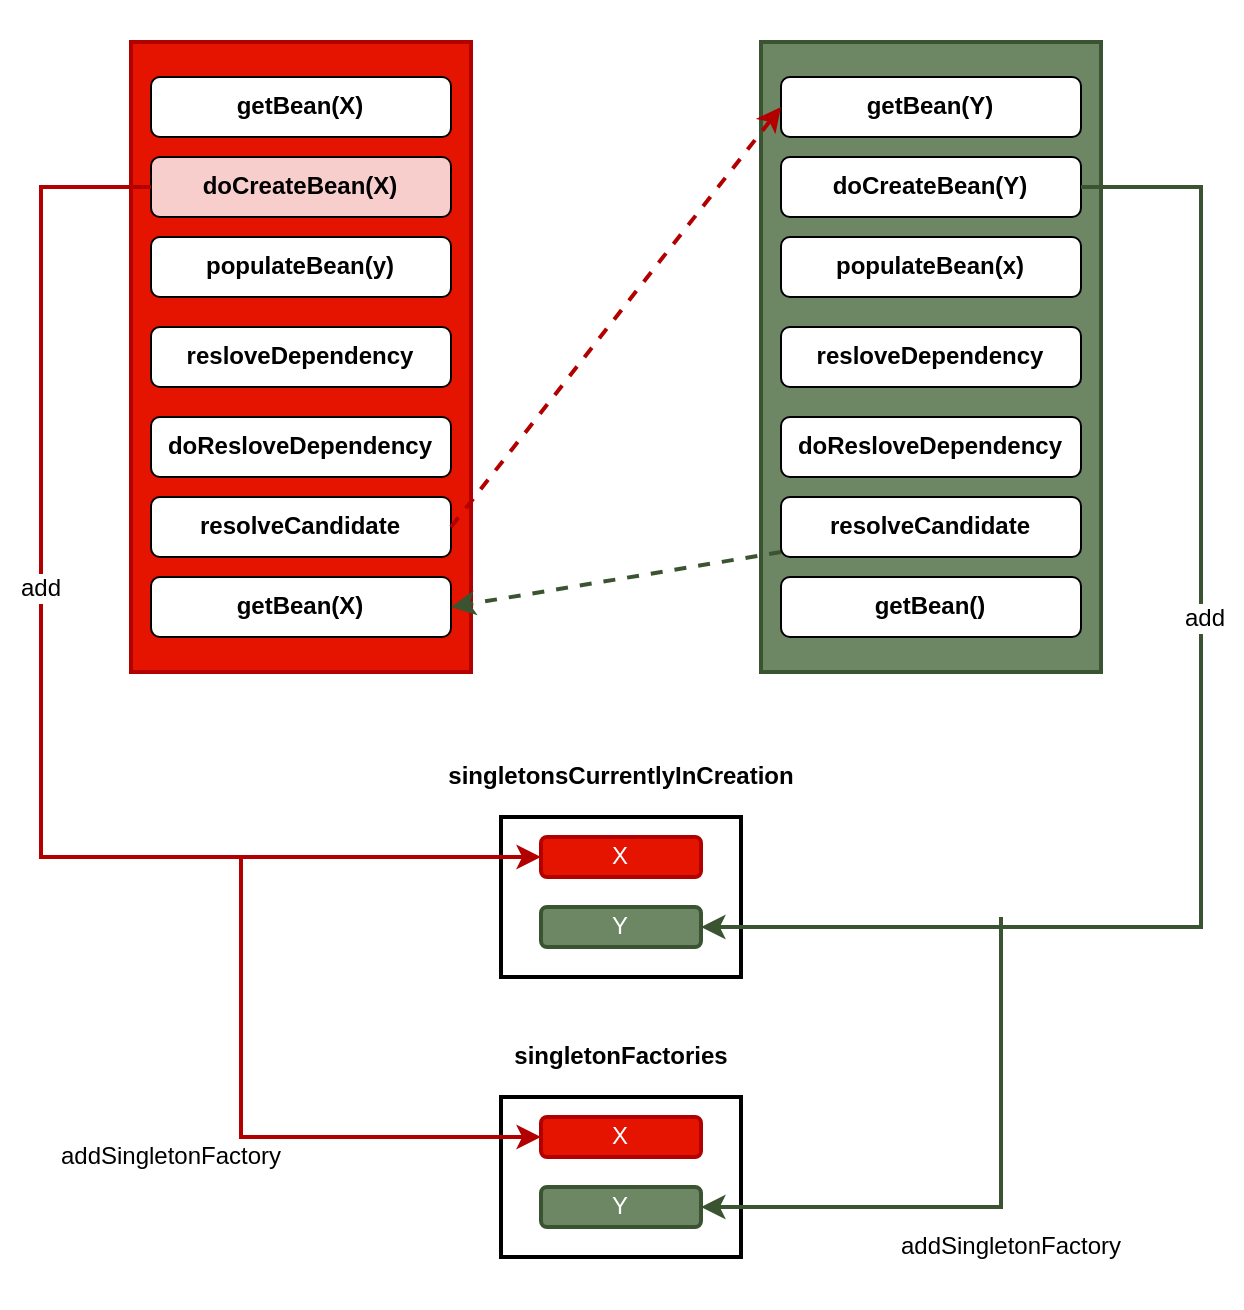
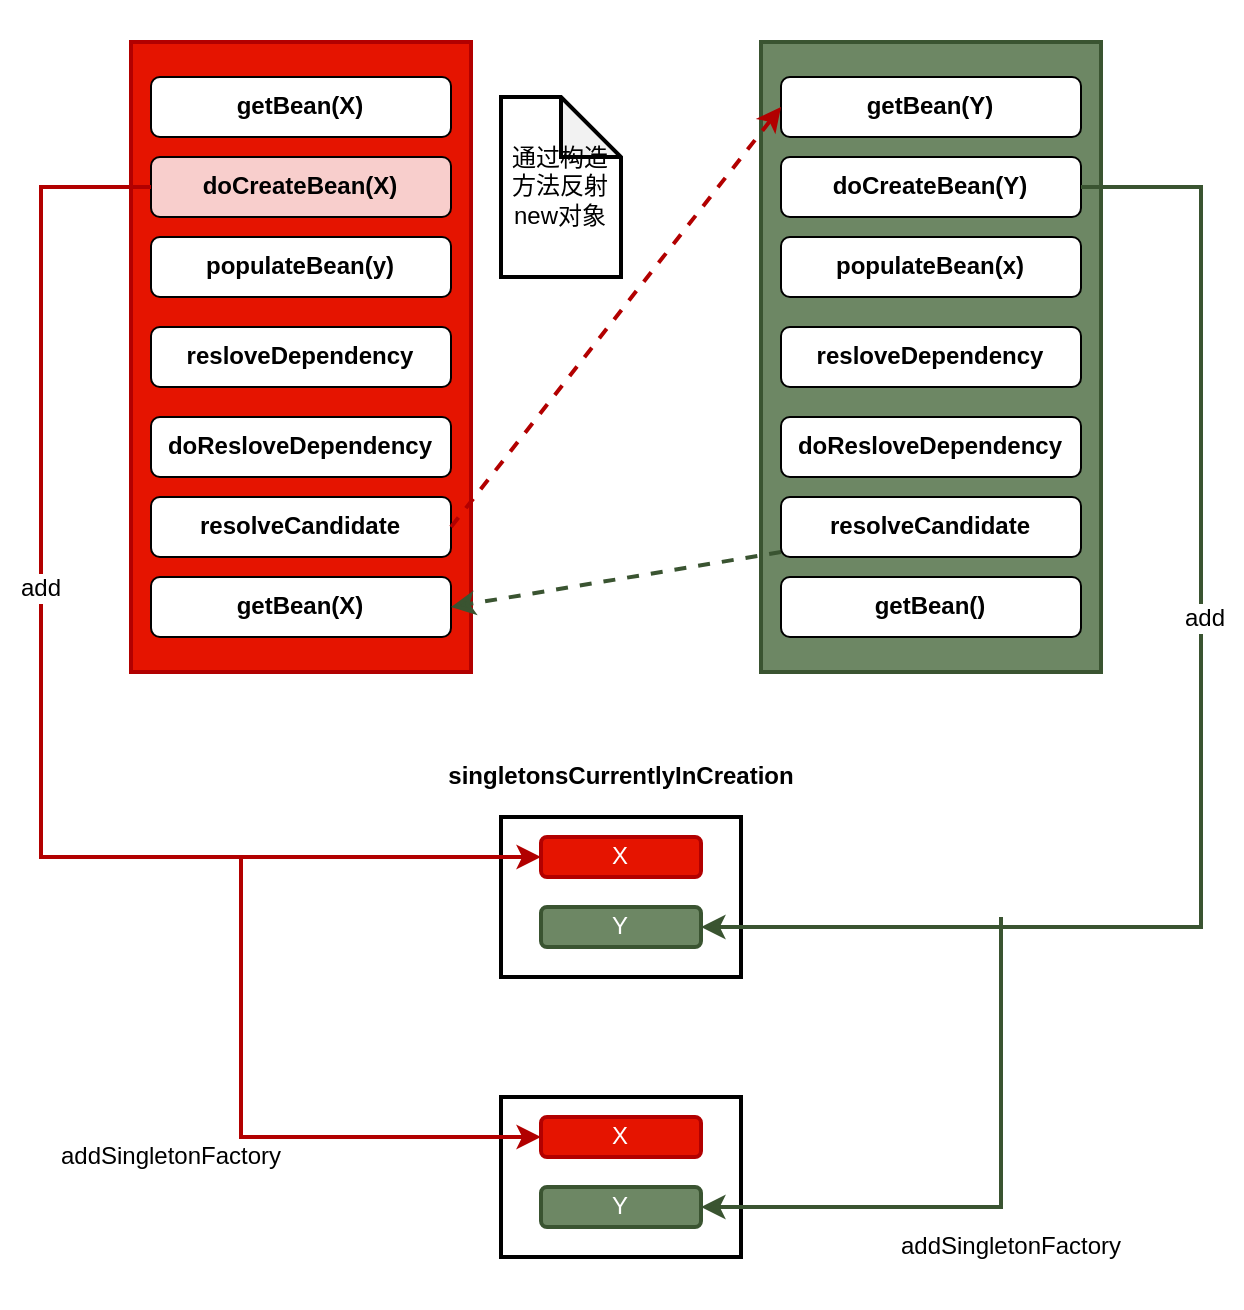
  <mxCell id="0" />
  <mxCell id="1" parent="0" />
  <mxCell id="2" value="" style="rounded=0;whiteSpace=wrap;html=1;fontSize=12;strokeWidth=2;fillColor=#e51400;strokeColor=#B20000;fontColor=#ffffff;" vertex="1" parent="1"><mxGeometry x="65" y="20.5" width="170" height="315" as="geometry" /></mxCell>
  <mxCell id="3" value="getBean(X)" style="rounded=1;whiteSpace=wrap;html=1;fontSize=12;fontStyle=1" vertex="1" parent="1"><mxGeometry x="75" y="38" width="150" height="30" as="geometry" /></mxCell>
  <mxCell id="4" value="doCreateBean(X)" style="rounded=1;whiteSpace=wrap;html=1;fontSize=12;fontStyle=1;fillColor=#f8cecc;" vertex="1" parent="1"><mxGeometry x="75" y="78" width="150" height="30" as="geometry" /></mxCell>
  <mxCell id="5" value="populateBean(y)" style="rounded=1;whiteSpace=wrap;html=1;fontSize=12;fontStyle=1" vertex="1" parent="1"><mxGeometry x="75" y="118" width="150" height="30" as="geometry" /></mxCell>
  <mxCell id="6" value="resloveDependency" style="rounded=1;whiteSpace=wrap;html=1;fontSize=12;fontStyle=1" vertex="1" parent="1"><mxGeometry x="75" y="163" width="150" height="30" as="geometry" /></mxCell>
  <mxCell id="7" value="doResloveDependency" style="rounded=1;whiteSpace=wrap;html=1;fontSize=12;fontStyle=1" vertex="1" parent="1"><mxGeometry x="75" y="208" width="150" height="30" as="geometry" /></mxCell>
  <mxCell id="8" value="resolveCandidate" style="rounded=1;whiteSpace=wrap;html=1;fontSize=12;fontStyle=1" vertex="1" parent="1"><mxGeometry x="75" y="248" width="150" height="30" as="geometry" /></mxCell>
  <mxCell id="9" value="getBean(X)" style="rounded=1;whiteSpace=wrap;html=1;fontSize=12;fontStyle=1" vertex="1" parent="1"><mxGeometry x="75" y="288" width="150" height="30" as="geometry" /></mxCell>
  <mxCell id="10" value="" style="rounded=0;whiteSpace=wrap;html=1;fontSize=12;strokeWidth=2;fillColor=#6d8764;strokeColor=#3A5431;fontColor=#ffffff;" vertex="1" parent="1"><mxGeometry x="380" y="20.5" width="170" height="315" as="geometry" /></mxCell>
  <mxCell id="11" value="getBean(Y)" style="rounded=1;whiteSpace=wrap;html=1;fontSize=12;fontStyle=1" vertex="1" parent="1"><mxGeometry x="390" y="38" width="150" height="30" as="geometry" /></mxCell>
  <mxCell id="12" value="doCreateBean(Y)" style="rounded=1;whiteSpace=wrap;html=1;fontSize=12;fontStyle=1" vertex="1" parent="1"><mxGeometry x="390" y="78" width="150" height="30" as="geometry" /></mxCell>
  <mxCell id="13" value="populateBean(x)" style="rounded=1;whiteSpace=wrap;html=1;fontSize=12;fontStyle=1" vertex="1" parent="1"><mxGeometry x="390" y="118" width="150" height="30" as="geometry" /></mxCell>
  <mxCell id="14" value="resloveDependency" style="rounded=1;whiteSpace=wrap;html=1;fontSize=12;fontStyle=1" vertex="1" parent="1"><mxGeometry x="390" y="163" width="150" height="30" as="geometry" /></mxCell>
  <mxCell id="15" value="doResloveDependency" style="rounded=1;whiteSpace=wrap;html=1;fontSize=12;fontStyle=1" vertex="1" parent="1"><mxGeometry x="390" y="208" width="150" height="30" as="geometry" /></mxCell>
  <mxCell id="16" style="rounded=0;orthogonalLoop=1;jettySize=auto;html=1;entryX=1;entryY=0.5;entryDx=0;entryDy=0;fontSize=12;fillColor=#6d8764;strokeColor=#3A5431;strokeWidth=2;dashed=1;" edge="1" parent="1" source="17" target="9"><mxGeometry relative="1" as="geometry" /></mxCell>
  <mxCell id="17" value="resolveCandidate" style="rounded=1;whiteSpace=wrap;html=1;fontSize=12;fontStyle=1" vertex="1" parent="1"><mxGeometry x="390" y="248" width="150" height="30" as="geometry" /></mxCell>
  <mxCell id="18" value="getBean()" style="rounded=1;whiteSpace=wrap;html=1;fontSize=12;fontStyle=1" vertex="1" parent="1"><mxGeometry x="390" y="288" width="150" height="30" as="geometry" /></mxCell>
  <mxCell id="19" style="orthogonalLoop=1;jettySize=auto;html=1;entryX=0;entryY=0.5;entryDx=0;entryDy=0;fontSize=12;exitX=1;exitY=0.5;exitDx=0;exitDy=0;fillColor=#e51400;strokeColor=#B20000;strokeWidth=2;dashed=1;" edge="1" parent="1" source="8" target="11"><mxGeometry relative="1" as="geometry" /></mxCell>
  <mxCell id="20" value="" style="rounded=0;whiteSpace=wrap;html=1;fontSize=12;strokeWidth=2;" vertex="1" parent="1"><mxGeometry x="250" y="408" width="120" height="80" as="geometry" /></mxCell>
  <mxCell id="21" value="singletonsCurrentlyInCreation" style="text;html=1;align=center;verticalAlign=middle;resizable=0;points=[];autosize=1;strokeColor=none;fontSize=12;fontStyle=1" vertex="1" parent="1"><mxGeometry x="215" y="378" width="190" height="20" as="geometry" /></mxCell>
  <mxCell id="22" value="X" style="rounded=1;whiteSpace=wrap;html=1;fontSize=12;strokeWidth=2;fillColor=#e51400;strokeColor=#B20000;fontColor=#ffffff;" vertex="1" parent="1"><mxGeometry x="270" y="418" width="80" height="20" as="geometry" /></mxCell>
  <mxCell id="23" value="Y" style="rounded=1;whiteSpace=wrap;html=1;fontSize=12;strokeWidth=2;fillColor=#6d8764;strokeColor=#3A5431;fontColor=#ffffff;" vertex="1" parent="1"><mxGeometry x="270" y="453" width="80" height="20" as="geometry" /></mxCell>
  <mxCell id="24" value="" style="rounded=0;whiteSpace=wrap;html=1;fontSize=12;strokeWidth=2;" vertex="1" parent="1"><mxGeometry x="250" y="548" width="120" height="80" as="geometry" /></mxCell>
- <mxCell id="25" value="singletonFactories" style="text;html=1;align=center;verticalAlign=middle;resizable=0;points=[];autosize=1;strokeColor=none;fontSize=12;fontStyle=1" vertex="1" parent="1"><mxGeometry x="250" y="518" width="120" height="20" as="geometry" /></mxCell>
  <mxCell id="26" value="X" style="rounded=1;whiteSpace=wrap;html=1;fontSize=12;strokeWidth=2;fillColor=#e51400;strokeColor=#B20000;fontColor=#ffffff;" vertex="1" parent="1"><mxGeometry x="270" y="558" width="80" height="20" as="geometry" /></mxCell>
  <mxCell id="27" value="Y" style="rounded=1;whiteSpace=wrap;html=1;fontSize=12;strokeWidth=2;fillColor=#6d8764;strokeColor=#3A5431;fontColor=#ffffff;" vertex="1" parent="1"><mxGeometry x="270" y="593" width="80" height="20" as="geometry" /></mxCell>
+ <mxCell id="28" value="通过构造方法反射new对象" style="shape=note;whiteSpace=wrap;html=1;backgroundOutline=1;darkOpacity=0.05;fontSize=12;strokeWidth=2;" vertex="1" parent="1"><mxGeometry x="250" y="48" width="60" height="90" as="geometry" /></mxCell>
  <mxCell id="29" style="edgeStyle=orthogonalEdgeStyle;rounded=0;orthogonalLoop=1;jettySize=auto;html=1;entryX=0;entryY=0.5;entryDx=0;entryDy=0;fontSize=12;fillColor=#e51400;strokeColor=#B20000;strokeWidth=2;" edge="1" parent="1" source="4" target="22"><mxGeometry relative="1" as="geometry"><Array as="points"><mxPoint x="20" y="93" /><mxPoint x="20" y="428" /></Array></mxGeometry></mxCell>
  <mxCell id="30" value="add" style="edgeLabel;html=1;align=center;verticalAlign=middle;resizable=0;points=[];fontSize=12;" vertex="1" connectable="0" parent="29"><mxGeometry x="-0.202" y="-1" relative="1" as="geometry"><mxPoint as="offset" /></mxGeometry></mxCell>
  <mxCell id="31" style="edgeStyle=orthogonalEdgeStyle;rounded=0;orthogonalLoop=1;jettySize=auto;html=1;entryX=1;entryY=0.5;entryDx=0;entryDy=0;fontSize=12;fillColor=#6d8764;strokeColor=#3A5431;strokeWidth=2;" edge="1" parent="1" source="12" target="23"><mxGeometry relative="1" as="geometry"><Array as="points"><mxPoint x="600" y="93" /><mxPoint x="600" y="463" /></Array></mxGeometry></mxCell>
  <mxCell id="32" value="add" style="edgeLabel;html=1;align=center;verticalAlign=middle;resizable=0;points=[];fontSize=12;" vertex="1" connectable="0" parent="31"><mxGeometry x="-0.19" y="1" relative="1" as="geometry"><mxPoint as="offset" /></mxGeometry></mxCell>
  <mxCell id="33" style="edgeStyle=orthogonalEdgeStyle;rounded=0;orthogonalLoop=1;jettySize=auto;html=1;entryX=0;entryY=0.5;entryDx=0;entryDy=0;fontSize=12;strokeWidth=2;fillColor=#e51400;strokeColor=#B20000;" edge="1" parent="1" target="26"><mxGeometry relative="1" as="geometry"><mxPoint x="120" y="428" as="sourcePoint" /><Array as="points"><mxPoint x="120" y="568" /></Array></mxGeometry></mxCell>
  <mxCell id="34" style="edgeStyle=orthogonalEdgeStyle;rounded=0;orthogonalLoop=1;jettySize=auto;html=1;entryX=1;entryY=0.5;entryDx=0;entryDy=0;fontSize=12;strokeWidth=2;fillColor=#6d8764;strokeColor=#3A5431;" edge="1" parent="1" target="27"><mxGeometry relative="1" as="geometry"><mxPoint x="500" y="458" as="sourcePoint" /><Array as="points"><mxPoint x="500" y="603" /></Array></mxGeometry></mxCell>
  <mxCell id="35" value="addSingletonFactory" style="text;html=1;align=center;verticalAlign=middle;resizable=0;points=[];autosize=1;strokeColor=none;fontSize=12;" vertex="1" parent="1"><mxGeometry x="20" y="568" width="130" height="20" as="geometry" /></mxCell>
  <mxCell id="36" value="addSingletonFactory" style="text;html=1;align=center;verticalAlign=middle;resizable=0;points=[];autosize=1;strokeColor=none;fontSize=12;" vertex="1" parent="1"><mxGeometry x="440" y="613" width="130" height="20" as="geometry" /></mxCell>
